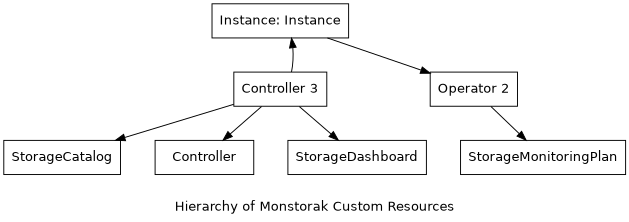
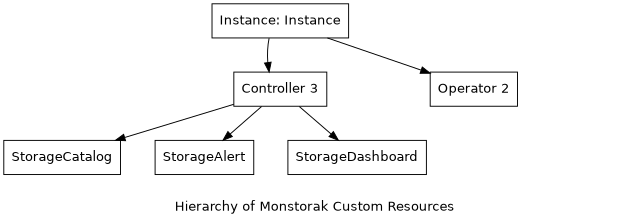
  digraph {
    fontname=helvetica
    label="Hierarchy of Monstorak Custom Resources"
    nodesep=0.5
    node [fontname=helvetica shape=rect]
    edge [dir=forward fontname=helvetica]
    n1 [label="Instance: Instance"]
    n2 [label="Controller 3"]
    n3 [label="Operator 2"]
    n4 [label=StorageCatalog]
-   n5 [label=Controller]
+   n5 [label=StorageAlert]
    n6 [label=StorageDashboard]
-   n7 [label=StorageMonitoringPlan]
-   n2 -> n1
+   n1 -> n2
    n1 -> n3
    n2 -> n4
    n2 -> n5
    n2 -> n6
-   n3 -> n7
  }
